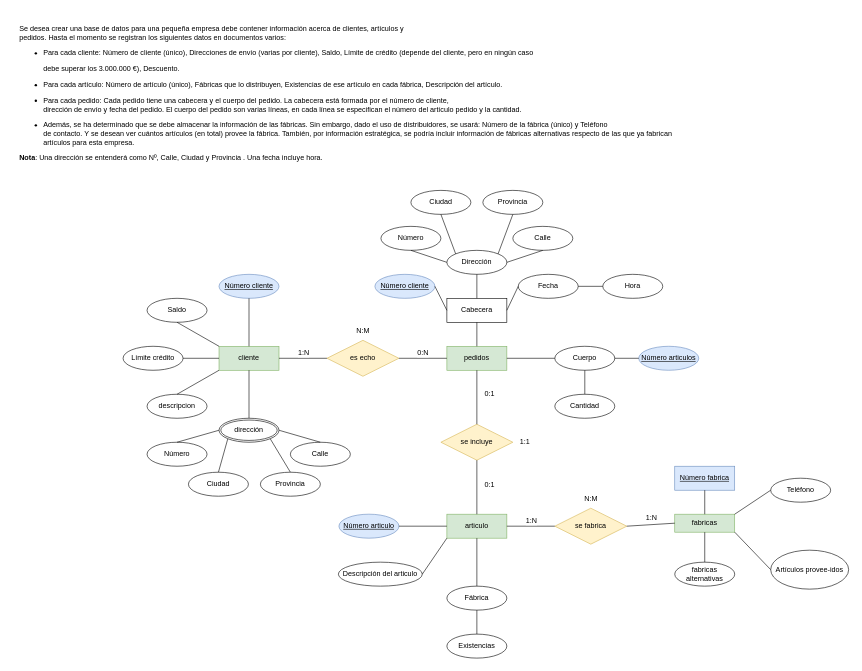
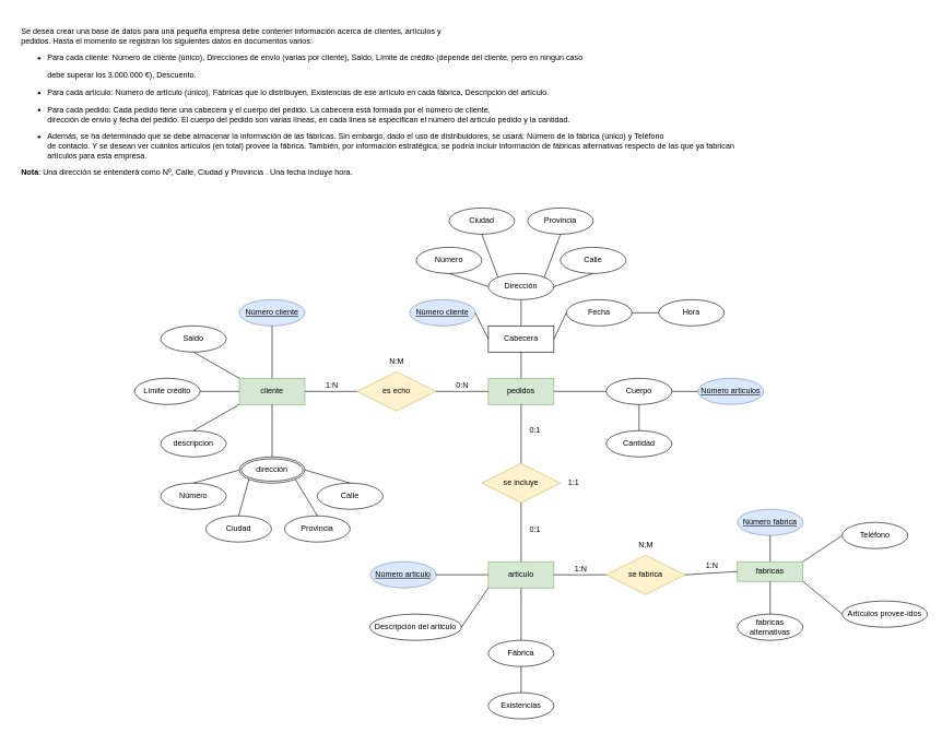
  <mxCell id="0" />
  <mxCell id="1" parent="0" />
  <mxCell id="2" value="&lt;p dir=&quot;auto&quot; align=&quot;justify&quot;&gt;Se desea crear una base de datos para una pequeña empresa debe contener información acerca de clientes, artículos y&lt;br&gt;pedidos. Hasta el momento se registran los siguientes datos en documentos varios:&lt;/p&gt;&lt;div align=&quot;justify&quot;&gt;&lt;ul dir=&quot;auto&quot;&gt;&lt;li&gt;Para cada cliente: Número de cliente (único), Direcciones de envío (varias por cliente), Saldo, Límite de crédito (depende del cliente, pero en ningún caso &lt;br&gt;&lt;/li&gt;&lt;/ul&gt;&lt;div&gt;&amp;nbsp;&amp;nbsp;&amp;nbsp;&amp;nbsp;&amp;nbsp;&amp;nbsp;&amp;nbsp;&amp;nbsp;&amp;nbsp;&amp;nbsp;&amp;nbsp; debe superar los 3.000.000 €), Descuento.&lt;/div&gt;&lt;ul dir=&quot;auto&quot;&gt;&lt;li&gt;&lt;p dir=&quot;auto&quot;&gt;Para cada artículo: Número de artículo (único), Fábricas que lo distribuyen, Existencias de ese artículo en cada fábrica, Descripción del artículo.&lt;/p&gt;&lt;/li&gt;&lt;li&gt;&lt;p dir=&quot;auto&quot;&gt;Para cada pedido: Cada pedido tiene una cabecera y el cuerpo del pedido. La cabecera está formada por el número de cliente, &lt;br&gt;dirección de envío y fecha del pedido. El cuerpo del pedido son varias líneas, en cada línea se especifican el número del artículo pedido y la cantidad.&lt;/p&gt;&lt;/li&gt;&lt;li&gt;&lt;p dir=&quot;auto&quot;&gt;Además, se ha determinado que se debe almacenar la información de las fábricas. Sin embargo, dado el uso de distribuidores, se usará: Número de la fábrica (único) y Teléfono&lt;br&gt; de contacto. Y se desean ver cuántos artículos (en total) provee la fábrica. También, por información estratégica, se podría incluir información de fábricas alternativas respecto de las que ya fabrican &lt;br&gt;artículos para esta empresa.&lt;/p&gt;&lt;/li&gt;&lt;/ul&gt;&lt;div&gt;&lt;p dir=&quot;auto&quot;&gt;&lt;strong&gt;Nota&lt;/strong&gt;: Una dirección se entenderá como Nº, Calle, Ciudad y Provincia . Una fecha incluye hora.&lt;/p&gt;&lt;/div&gt;&lt;/div&gt;" style="text;html=1;align=center;verticalAlign=middle;resizable=0;points=[];autosize=1;strokeColor=none;fillColor=none;" parent="1" vertex="1"><mxGeometry x="20" y="20" width="1110" height="270" as="geometry" /></mxCell>
  <mxCell id="3" value="articulo" style="whiteSpace=wrap;html=1;align=center;fillColor=#d5e8d4;strokeColor=#82b366;" parent="1" vertex="1"><mxGeometry x="744" y="857" width="100" height="40" as="geometry" /></mxCell>
  <mxCell id="4" value="cliente" style="whiteSpace=wrap;html=1;align=center;fillColor=#d5e8d4;strokeColor=#82b366;" parent="1" vertex="1"><mxGeometry x="364" y="577" width="100" height="40" as="geometry" /></mxCell>
  <mxCell id="5" value="pedidos" style="whiteSpace=wrap;html=1;align=center;fillColor=#d5e8d4;strokeColor=#82b366;" parent="1" vertex="1"><mxGeometry x="744" y="577" width="100" height="40" as="geometry" /></mxCell>
  <mxCell id="6" value="fabricas" style="whiteSpace=wrap;html=1;align=center;fillColor=#d5e8d4;strokeColor=#82b366;" parent="1" vertex="1"><mxGeometry x="1124" y="857" width="100" height="30" as="geometry" /></mxCell>
  <mxCell id="7" value="es echo" style="shape=rhombus;perimeter=rhombusPerimeter;whiteSpace=wrap;html=1;align=center;fillColor=#fff2cc;strokeColor=#d6b656;" parent="1" vertex="1"><mxGeometry x="544" y="567" width="120" height="60" as="geometry" /></mxCell>
  <mxCell id="8" value="se fabrica" style="shape=rhombus;perimeter=rhombusPerimeter;whiteSpace=wrap;html=1;align=center;fillColor=#fff2cc;strokeColor=#d6b656;" parent="1" vertex="1"><mxGeometry x="924" y="847" width="120" height="60" as="geometry" /></mxCell>
  <mxCell id="9" value="se incluye" style="shape=rhombus;perimeter=rhombusPerimeter;whiteSpace=wrap;html=1;align=center;fillColor=#fff2cc;strokeColor=#d6b656;" parent="1" vertex="1"><mxGeometry x="734" y="707" width="120" height="60" as="geometry" /></mxCell>
  <mxCell id="10" value="" style="endArrow=none;html=1;rounded=0;exitX=1;exitY=0.5;exitDx=0;exitDy=0;" parent="1" source="4" target="7" edge="1"><mxGeometry relative="1" as="geometry"><mxPoint x="394" y="667" as="sourcePoint" /><mxPoint x="554" y="667" as="targetPoint" /></mxGeometry></mxCell>
  <mxCell id="11" value="1:N" style="edgeLabel;html=1;align=center;verticalAlign=middle;resizable=0;points=[];fontSize=12;" vertex="1" connectable="0" parent="10"><mxGeometry x="-0.573" y="-1" relative="1" as="geometry"><mxPoint x="23" y="-11" as="offset" /></mxGeometry></mxCell>
  <mxCell id="12" value="" style="endArrow=none;html=1;rounded=0;exitX=1;exitY=0.5;exitDx=0;exitDy=0;entryX=0;entryY=0.5;entryDx=0;entryDy=0;" parent="1" source="7" target="5" edge="1"><mxGeometry relative="1" as="geometry"><mxPoint x="574" y="647" as="sourcePoint" /><mxPoint x="734" y="647" as="targetPoint" /></mxGeometry></mxCell>
  <mxCell id="13" value="0:N" style="edgeLabel;html=1;align=center;verticalAlign=middle;resizable=0;points=[];fontSize=12;" vertex="1" connectable="0" parent="12"><mxGeometry x="-0.418" y="-1" relative="1" as="geometry"><mxPoint x="16" y="-11" as="offset" /></mxGeometry></mxCell>
  <mxCell id="14" value="" style="endArrow=none;html=1;rounded=0;exitX=0.5;exitY=1;exitDx=0;exitDy=0;entryX=0.5;entryY=0;entryDx=0;entryDy=0;" parent="1" source="5" target="9" edge="1"><mxGeometry relative="1" as="geometry"><mxPoint x="894" y="677" as="sourcePoint" /><mxPoint x="1054" y="677" as="targetPoint" /></mxGeometry></mxCell>
  <mxCell id="15" value="0:1" style="edgeLabel;html=1;align=center;verticalAlign=middle;resizable=0;points=[];fontSize=12;" vertex="1" connectable="0" parent="14"><mxGeometry x="-0.638" y="2" relative="1" as="geometry"><mxPoint x="18" y="23" as="offset" /></mxGeometry></mxCell>
  <mxCell id="16" value="" style="endArrow=none;html=1;rounded=0;exitX=0.5;exitY=1;exitDx=0;exitDy=0;entryX=0.5;entryY=0;entryDx=0;entryDy=0;" parent="1" source="9" target="3" edge="1"><mxGeometry relative="1" as="geometry"><mxPoint x="824" y="807" as="sourcePoint" /><mxPoint x="984" y="807" as="targetPoint" /></mxGeometry></mxCell>
  <mxCell id="17" value="0:1" style="edgeLabel;html=1;align=center;verticalAlign=middle;resizable=0;points=[];fontSize=12;" vertex="1" connectable="0" parent="16"><mxGeometry x="0.166" y="1" relative="1" as="geometry"><mxPoint x="19" y="-12" as="offset" /></mxGeometry></mxCell>
  <mxCell id="18" value="" style="endArrow=none;html=1;rounded=0;exitX=1;exitY=0.5;exitDx=0;exitDy=0;entryX=0;entryY=0.5;entryDx=0;entryDy=0;" parent="1" source="3" target="8" edge="1"><mxGeometry relative="1" as="geometry"><mxPoint x="834" y="947" as="sourcePoint" /><mxPoint x="994" y="947" as="targetPoint" /></mxGeometry></mxCell>
  <mxCell id="19" value="1:N" style="edgeLabel;html=1;align=center;verticalAlign=middle;resizable=0;points=[];fontSize=12;" vertex="1" connectable="0" parent="18"><mxGeometry x="-0.593" relative="1" as="geometry"><mxPoint x="24" y="-10" as="offset" /></mxGeometry></mxCell>
  <mxCell id="20" value="" style="endArrow=none;html=1;rounded=0;exitX=1;exitY=0.5;exitDx=0;exitDy=0;entryX=0;entryY=0.5;entryDx=0;entryDy=0;" parent="1" source="8" target="6" edge="1"><mxGeometry relative="1" as="geometry"><mxPoint x="1114" y="937" as="sourcePoint" /><mxPoint x="1274" y="937" as="targetPoint" /></mxGeometry></mxCell>
  <mxCell id="21" value="1:N" style="edgeLabel;html=1;align=center;verticalAlign=middle;resizable=0;points=[];fontSize=12;" vertex="1" connectable="0" parent="20"><mxGeometry x="0.386" y="-1" relative="1" as="geometry"><mxPoint x="-15" y="-11" as="offset" /></mxGeometry></mxCell>
  <mxCell id="22" value="Número cliente" style="ellipse;whiteSpace=wrap;html=1;align=center;fontStyle=4;fillColor=#dae8fc;strokeColor=#6c8ebf;" parent="1" vertex="1"><mxGeometry x="364" y="457" width="100" height="40" as="geometry" /></mxCell>
  <mxCell id="23" value="Saldo" style="ellipse;whiteSpace=wrap;html=1;align=center;" parent="1" vertex="1"><mxGeometry x="244" y="497" width="100" height="40" as="geometry" /></mxCell>
  <mxCell id="24" value="Límite crédito" style="ellipse;whiteSpace=wrap;html=1;align=center;" parent="1" vertex="1"><mxGeometry x="204" y="577" width="100" height="40" as="geometry" /></mxCell>
  <mxCell id="25" value="descripcion" style="ellipse;whiteSpace=wrap;html=1;align=center;" parent="1" vertex="1"><mxGeometry x="244" y="657" width="100" height="40" as="geometry" /></mxCell>
  <mxCell id="26" value="Número" style="ellipse;whiteSpace=wrap;html=1;align=center;" parent="1" vertex="1"><mxGeometry x="244" y="737" width="100" height="40" as="geometry" /></mxCell>
  <mxCell id="27" value="Calle" style="ellipse;whiteSpace=wrap;html=1;align=center;" parent="1" vertex="1"><mxGeometry x="483" y="737" width="100" height="40" as="geometry" /></mxCell>
  <mxCell id="28" value="Ciudad" style="ellipse;whiteSpace=wrap;html=1;align=center;" parent="1" vertex="1"><mxGeometry x="313" y="787" width="100" height="40" as="geometry" /></mxCell>
  <mxCell id="29" value="Provincia" style="ellipse;whiteSpace=wrap;html=1;align=center;" parent="1" vertex="1"><mxGeometry x="433" y="787" width="100" height="40" as="geometry" /></mxCell>
  <mxCell id="30" value="" style="endArrow=none;html=1;rounded=0;exitX=0.5;exitY=0;exitDx=0;exitDy=0;entryX=0;entryY=0.5;entryDx=0;entryDy=0;" parent="1" source="26" target="74" edge="1"><mxGeometry relative="1" as="geometry"><mxPoint x="373" y="747" as="sourcePoint" /><mxPoint x="354" y="727" as="targetPoint" /></mxGeometry></mxCell>
  <mxCell id="31" value="" style="endArrow=none;html=1;rounded=0;entryX=0.5;entryY=0;entryDx=0;entryDy=0;exitX=1;exitY=0.5;exitDx=0;exitDy=0;" parent="1" source="74" target="27" edge="1"><mxGeometry relative="1" as="geometry"><mxPoint x="464" y="747" as="sourcePoint" /><mxPoint x="643" y="697" as="targetPoint" /></mxGeometry></mxCell>
  <mxCell id="32" value="" style="endArrow=none;html=1;rounded=0;exitX=0.5;exitY=0;exitDx=0;exitDy=0;entryX=0;entryY=1;entryDx=0;entryDy=0;" parent="1" source="28" target="74" edge="1"><mxGeometry relative="1" as="geometry"><mxPoint x="393" y="757" as="sourcePoint" /><mxPoint x="394" y="767" as="targetPoint" /></mxGeometry></mxCell>
  <mxCell id="33" value="" style="endArrow=none;html=1;rounded=0;entryX=0.5;entryY=0;entryDx=0;entryDy=0;exitX=1;exitY=1;exitDx=0;exitDy=0;" parent="1" source="74" target="29" edge="1"><mxGeometry relative="1" as="geometry"><mxPoint x="434" y="767" as="sourcePoint" /><mxPoint x="593" y="757" as="targetPoint" /></mxGeometry></mxCell>
  <mxCell id="34" value="" style="endArrow=none;html=1;rounded=0;entryX=0.5;entryY=1;entryDx=0;entryDy=0;exitX=0.5;exitY=0;exitDx=0;exitDy=0;" parent="1" source="74" target="4" edge="1"><mxGeometry relative="1" as="geometry"><mxPoint x="384" y="677" as="sourcePoint" /><mxPoint x="573" y="657" as="targetPoint" /></mxGeometry></mxCell>
  <mxCell id="35" value="" style="endArrow=none;html=1;rounded=0;exitX=0.5;exitY=0;exitDx=0;exitDy=0;entryX=0;entryY=1;entryDx=0;entryDy=0;" parent="1" source="25" target="4" edge="1"><mxGeometry relative="1" as="geometry"><mxPoint x="353" y="657" as="sourcePoint" /><mxPoint x="513" y="657" as="targetPoint" /></mxGeometry></mxCell>
  <mxCell id="36" value="" style="endArrow=none;html=1;rounded=0;exitX=1;exitY=0.5;exitDx=0;exitDy=0;entryX=0;entryY=0.5;entryDx=0;entryDy=0;" parent="1" source="24" target="4" edge="1"><mxGeometry relative="1" as="geometry"><mxPoint x="323" y="587" as="sourcePoint" /><mxPoint x="343" y="577" as="targetPoint" /></mxGeometry></mxCell>
  <mxCell id="37" value="" style="endArrow=none;html=1;rounded=0;exitX=0.5;exitY=1;exitDx=0;exitDy=0;entryX=0;entryY=0;entryDx=0;entryDy=0;" parent="1" source="23" target="4" edge="1"><mxGeometry relative="1" as="geometry"><mxPoint x="333" y="547" as="sourcePoint" /><mxPoint x="493" y="547" as="targetPoint" /></mxGeometry></mxCell>
  <mxCell id="38" value="" style="endArrow=none;html=1;rounded=0;exitX=0.5;exitY=1;exitDx=0;exitDy=0;entryX=0.5;entryY=0;entryDx=0;entryDy=0;" parent="1" source="22" target="4" edge="1"><mxGeometry relative="1" as="geometry"><mxPoint x="443" y="527" as="sourcePoint" /><mxPoint x="603" y="527" as="targetPoint" /></mxGeometry></mxCell>
  <mxCell id="39" value="&lt;div&gt;Número articulo&lt;/div&gt;" style="ellipse;whiteSpace=wrap;html=1;align=center;fontStyle=4;fillColor=#dae8fc;strokeColor=#6c8ebf;" parent="1" vertex="1"><mxGeometry x="564" y="857" width="100" height="40" as="geometry" /></mxCell>
  <mxCell id="40" value="Fábrica" style="ellipse;whiteSpace=wrap;html=1;align=center;" parent="1" vertex="1"><mxGeometry x="744" y="977" width="100" height="40" as="geometry" /></mxCell>
  <mxCell id="41" value="Existencias" style="ellipse;whiteSpace=wrap;html=1;align=center;" parent="1" vertex="1"><mxGeometry x="744" y="1057" width="100" height="40" as="geometry" /></mxCell>
  <mxCell id="42" value="Descripción del articulo" style="ellipse;whiteSpace=wrap;html=1;align=center;" parent="1" vertex="1"><mxGeometry x="563" y="937" width="140" height="40" as="geometry" /></mxCell>
  <mxCell id="43" value="" style="endArrow=none;html=1;rounded=0;exitX=0.5;exitY=1;exitDx=0;exitDy=0;entryX=0.5;entryY=0;entryDx=0;entryDy=0;" parent="1" source="40" target="41" edge="1"><mxGeometry relative="1" as="geometry"><mxPoint x="863" y="1047" as="sourcePoint" /><mxPoint x="1023" y="1047" as="targetPoint" /></mxGeometry></mxCell>
  <mxCell id="44" value="" style="endArrow=none;html=1;rounded=0;exitX=0.5;exitY=1;exitDx=0;exitDy=0;entryX=0.5;entryY=0;entryDx=0;entryDy=0;" parent="1" source="3" target="40" edge="1"><mxGeometry relative="1" as="geometry"><mxPoint x="813" y="947" as="sourcePoint" /><mxPoint x="973" y="947" as="targetPoint" /></mxGeometry></mxCell>
  <mxCell id="45" value="" style="endArrow=none;html=1;rounded=0;exitX=1;exitY=0.5;exitDx=0;exitDy=0;entryX=0;entryY=1;entryDx=0;entryDy=0;" parent="1" source="42" target="3" edge="1"><mxGeometry relative="1" as="geometry"><mxPoint x="723" y="927" as="sourcePoint" /><mxPoint x="883" y="927" as="targetPoint" /></mxGeometry></mxCell>
  <mxCell id="46" value="" style="endArrow=none;html=1;rounded=0;exitX=1;exitY=0.5;exitDx=0;exitDy=0;entryX=0;entryY=0.5;entryDx=0;entryDy=0;" parent="1" source="39" target="3" edge="1"><mxGeometry relative="1" as="geometry"><mxPoint x="693" y="867" as="sourcePoint" /><mxPoint x="703" y="847" as="targetPoint" /></mxGeometry></mxCell>
  <mxCell id="47" value="Cabecera" style="whiteSpace=wrap;html=1;align=center;rounded=0;" parent="1" vertex="1"><mxGeometry x="744" y="497" width="100" height="40" as="geometry" /></mxCell>
  <mxCell id="48" value="Cuerpo" style="ellipse;whiteSpace=wrap;html=1;align=center;" parent="1" vertex="1"><mxGeometry x="924" y="577" width="100" height="40" as="geometry" /></mxCell>
  <mxCell id="49" value="&lt;u&gt;Número cliente&lt;/u&gt;" style="ellipse;whiteSpace=wrap;html=1;align=center;fillColor=#dae8fc;strokeColor=#6c8ebf;" parent="1" vertex="1"><mxGeometry x="624" y="457" width="100" height="40" as="geometry" /></mxCell>
  <mxCell id="50" value="Dirección" style="ellipse;whiteSpace=wrap;html=1;align=center;" parent="1" vertex="1"><mxGeometry x="744" y="417" width="100" height="40" as="geometry" /></mxCell>
  <mxCell id="51" value="Fecha" style="ellipse;whiteSpace=wrap;html=1;align=center;" parent="1" vertex="1"><mxGeometry x="863" y="457" width="100" height="40" as="geometry" /></mxCell>
  <mxCell id="52" value="&lt;u&gt;Número articulos&lt;/u&gt;" style="ellipse;whiteSpace=wrap;html=1;align=center;fillColor=#dae8fc;strokeColor=#6c8ebf;" parent="1" vertex="1"><mxGeometry x="1064" y="577" width="100" height="40" as="geometry" /></mxCell>
  <mxCell id="53" value="Cantidad" style="ellipse;whiteSpace=wrap;html=1;align=center;" parent="1" vertex="1"><mxGeometry x="924" y="657" width="100" height="40" as="geometry" /></mxCell>
  <mxCell id="54" value="Número" style="ellipse;whiteSpace=wrap;html=1;align=center;" parent="1" vertex="1"><mxGeometry x="634" y="377" width="100" height="40" as="geometry" /></mxCell>
  <mxCell id="55" value="Ciudad" style="ellipse;whiteSpace=wrap;html=1;align=center;" parent="1" vertex="1"><mxGeometry x="684" y="317" width="100" height="40" as="geometry" /></mxCell>
  <mxCell id="56" value="Provincia" style="ellipse;whiteSpace=wrap;html=1;align=center;" parent="1" vertex="1"><mxGeometry x="804" y="317" width="100" height="40" as="geometry" /></mxCell>
  <mxCell id="57" value="Calle" style="ellipse;whiteSpace=wrap;html=1;align=center;" parent="1" vertex="1"><mxGeometry x="854" y="377" width="100" height="40" as="geometry" /></mxCell>
  <mxCell id="58" value="" style="endArrow=none;html=1;rounded=0;exitX=0.5;exitY=1;exitDx=0;exitDy=0;entryX=0.5;entryY=0;entryDx=0;entryDy=0;" parent="1" source="47" target="5" edge="1"><mxGeometry relative="1" as="geometry"><mxPoint x="864" y="557" as="sourcePoint" /><mxPoint x="1024" y="557" as="targetPoint" /></mxGeometry></mxCell>
  <mxCell id="59" value="" style="endArrow=none;html=1;rounded=0;exitX=0.5;exitY=1;exitDx=0;exitDy=0;entryX=0.5;entryY=0;entryDx=0;entryDy=0;" parent="1" source="50" target="47" edge="1"><mxGeometry relative="1" as="geometry"><mxPoint x="794" y="477" as="sourcePoint" /><mxPoint x="954" y="477" as="targetPoint" /></mxGeometry></mxCell>
  <mxCell id="60" value="Hora" style="ellipse;whiteSpace=wrap;html=1;align=center;" parent="1" vertex="1"><mxGeometry x="1004" y="457" width="100" height="40" as="geometry" /></mxCell>
  <mxCell id="61" value="" style="endArrow=none;html=1;rounded=0;exitX=1;exitY=0.5;exitDx=0;exitDy=0;entryX=0;entryY=0.5;entryDx=0;entryDy=0;" parent="1" source="51" target="60" edge="1"><mxGeometry relative="1" as="geometry"><mxPoint x="974" y="517" as="sourcePoint" /><mxPoint x="1134" y="517" as="targetPoint" /></mxGeometry></mxCell>
  <mxCell id="62" value="" style="endArrow=none;html=1;rounded=0;exitX=1;exitY=0.5;exitDx=0;exitDy=0;entryX=0;entryY=0.5;entryDx=0;entryDy=0;" parent="1" source="47" target="51" edge="1"><mxGeometry relative="1" as="geometry"><mxPoint x="934" y="527" as="sourcePoint" /><mxPoint x="1094" y="527" as="targetPoint" /></mxGeometry></mxCell>
  <mxCell id="63" value="" style="endArrow=none;html=1;rounded=0;exitX=1;exitY=0.5;exitDx=0;exitDy=0;entryX=0;entryY=0.5;entryDx=0;entryDy=0;" parent="1" source="49" target="47" edge="1"><mxGeometry relative="1" as="geometry"><mxPoint x="704" y="547" as="sourcePoint" /><mxPoint x="864" y="547" as="targetPoint" /></mxGeometry></mxCell>
  <mxCell id="64" value="" style="endArrow=none;html=1;rounded=0;exitX=0.5;exitY=1;exitDx=0;exitDy=0;entryX=0;entryY=0.5;entryDx=0;entryDy=0;" parent="1" source="54" target="50" edge="1"><mxGeometry relative="1" as="geometry"><mxPoint x="784" y="387" as="sourcePoint" /><mxPoint x="944" y="387" as="targetPoint" /></mxGeometry></mxCell>
  <mxCell id="65" value="" style="endArrow=none;html=1;rounded=0;exitX=1;exitY=0.5;exitDx=0;exitDy=0;entryX=0.5;entryY=1;entryDx=0;entryDy=0;" parent="1" source="50" target="57" edge="1"><mxGeometry relative="1" as="geometry"><mxPoint x="874" y="427" as="sourcePoint" /><mxPoint x="1034" y="427" as="targetPoint" /></mxGeometry></mxCell>
  <mxCell id="66" value="" style="endArrow=none;html=1;rounded=0;exitX=0.5;exitY=1;exitDx=0;exitDy=0;entryX=0;entryY=0;entryDx=0;entryDy=0;" parent="1" source="55" target="50" edge="1"><mxGeometry relative="1" as="geometry"><mxPoint x="794" y="377" as="sourcePoint" /><mxPoint x="954" y="377" as="targetPoint" /></mxGeometry></mxCell>
  <mxCell id="67" value="" style="endArrow=none;html=1;rounded=0;exitX=0.5;exitY=1;exitDx=0;exitDy=0;entryX=1;entryY=0;entryDx=0;entryDy=0;" parent="1" source="56" target="50" edge="1"><mxGeometry relative="1" as="geometry"><mxPoint x="784" y="387" as="sourcePoint" /><mxPoint x="794" y="387" as="targetPoint" /></mxGeometry></mxCell>
  <mxCell id="68" value="" style="endArrow=none;html=1;rounded=0;exitX=1;exitY=0.5;exitDx=0;exitDy=0;entryX=0;entryY=0.5;entryDx=0;entryDy=0;" parent="1" source="48" target="52" edge="1"><mxGeometry relative="1" as="geometry"><mxPoint x="984" y="637" as="sourcePoint" /><mxPoint x="1144" y="637" as="targetPoint" /></mxGeometry></mxCell>
  <mxCell id="69" value="" style="endArrow=none;html=1;rounded=0;exitX=0.5;exitY=1;exitDx=0;exitDy=0;entryX=0.5;entryY=0;entryDx=0;entryDy=0;" parent="1" source="48" target="53" edge="1"><mxGeometry relative="1" as="geometry"><mxPoint x="964" y="637" as="sourcePoint" /><mxPoint x="1124" y="637" as="targetPoint" /></mxGeometry></mxCell>
  <mxCell id="70" value="" style="endArrow=none;html=1;rounded=0;exitX=1;exitY=0.5;exitDx=0;exitDy=0;entryX=0;entryY=0.5;entryDx=0;entryDy=0;" parent="1" source="5" target="48" edge="1"><mxGeometry relative="1" as="geometry"><mxPoint x="884" y="637" as="sourcePoint" /><mxPoint x="1044" y="637" as="targetPoint" /></mxGeometry></mxCell>
- <mxCell id="71" value="Número fabrica" style="whiteSpace=wrap;html=1;align=center;fontStyle=4;fillColor=#dae8fc;strokeColor=#6c8ebf;rounded=0;" parent="1" vertex="1"><mxGeometry x="1124" y="777" width="100" height="40" as="geometry" /></mxCell>
+ <mxCell id="71" value="Número fabrica" style="ellipse;whiteSpace=wrap;html=1;align=center;fontStyle=4;fillColor=#dae8fc;strokeColor=#6c8ebf;" parent="1" vertex="1"><mxGeometry x="1124" y="777" width="100" height="40" as="geometry" /></mxCell>
  <mxCell id="72" value="Teléfono" style="ellipse;whiteSpace=wrap;html=1;align=center;" parent="1" vertex="1"><mxGeometry x="1284" y="797" width="100" height="40" as="geometry" /></mxCell>
- <mxCell id="73" value="Artículos provee-idos" style="ellipse;whiteSpace=wrap;html=1;align=center;" parent="1" vertex="1"><mxGeometry x="1284" y="917" width="130" height="65" as="geometry" /></mxCell>
+ <mxCell id="73" value="Artículos provee-idos" style="ellipse;whiteSpace=wrap;html=1;align=center;" parent="1" vertex="1"><mxGeometry x="1284" y="917" width="130" height="40" as="geometry" /></mxCell>
  <mxCell id="74" value="dirección" style="ellipse;shape=doubleEllipse;margin=3;whiteSpace=wrap;html=1;align=center;" parent="1" vertex="1"><mxGeometry x="364" y="697" width="100" height="40" as="geometry" /></mxCell>
  <mxCell id="75" value="fabricas alternativas" style="ellipse;whiteSpace=wrap;html=1;align=center;fontSize=12;" vertex="1" parent="1"><mxGeometry x="1124" y="937" width="100" height="40" as="geometry" /></mxCell>
  <mxCell id="76" value="" style="endArrow=none;html=1;rounded=0;fontSize=12;exitX=0.5;exitY=1;exitDx=0;exitDy=0;entryX=0.5;entryY=0;entryDx=0;entryDy=0;" edge="1" parent="1" source="71" target="6"><mxGeometry relative="1" as="geometry"><mxPoint x="1174" y="827" as="sourcePoint" /><mxPoint x="1334" y="827" as="targetPoint" /></mxGeometry></mxCell>
  <mxCell id="77" value="" style="endArrow=none;html=1;rounded=0;fontSize=12;exitX=1;exitY=0;exitDx=0;exitDy=0;entryX=0;entryY=0.5;entryDx=0;entryDy=0;" edge="1" parent="1" source="6" target="72"><mxGeometry relative="1" as="geometry"><mxPoint x="1284" y="807" as="sourcePoint" /><mxPoint x="1444" y="807" as="targetPoint" /></mxGeometry></mxCell>
  <mxCell id="78" value="" style="endArrow=none;html=1;rounded=0;fontSize=12;exitX=1;exitY=1;exitDx=0;exitDy=0;entryX=0;entryY=0.5;entryDx=0;entryDy=0;" edge="1" parent="1" source="6" target="73"><mxGeometry relative="1" as="geometry"><mxPoint x="1314" y="887" as="sourcePoint" /><mxPoint x="1474" y="887" as="targetPoint" /></mxGeometry></mxCell>
  <mxCell id="79" value="" style="endArrow=none;html=1;rounded=0;fontSize=12;exitX=0.5;exitY=1;exitDx=0;exitDy=0;entryX=0.5;entryY=0;entryDx=0;entryDy=0;" edge="1" parent="1" source="6" target="75"><mxGeometry relative="1" as="geometry"><mxPoint x="1204" y="917" as="sourcePoint" /><mxPoint x="1364" y="917" as="targetPoint" /></mxGeometry></mxCell>
  <mxCell id="80" value="N:M" style="text;html=1;align=center;verticalAlign=middle;resizable=0;points=[];autosize=1;strokeColor=none;fillColor=none;fontSize=12;" vertex="1" parent="1"><mxGeometry x="959" y="817" width="50" height="30" as="geometry" /></mxCell>
  <mxCell id="81" value="1:1" style="text;html=1;align=center;verticalAlign=middle;resizable=0;points=[];autosize=1;strokeColor=none;fillColor=none;fontSize=12;" vertex="1" parent="1"><mxGeometry x="854" y="722" width="40" height="30" as="geometry" /></mxCell>
  <mxCell id="82" value="N:M" style="text;html=1;align=center;verticalAlign=middle;resizable=0;points=[];autosize=1;strokeColor=none;fillColor=none;fontSize=12;" vertex="1" parent="1"><mxGeometry x="579" y="537" width="50" height="30" as="geometry" /></mxCell>
